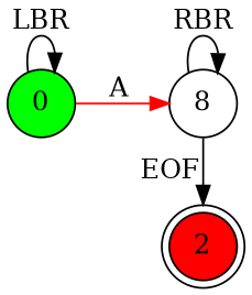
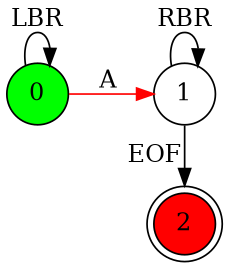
  digraph {
    rankdir=LR
    node [shape=circle style=filled]
    2 [fillcolor=red shape=doublecircle]
-   1 [label=8 style=""]
+   1 [style=""]
    0 [fillcolor=green]
    subgraph sub_1 {
      rank=same
      2
      1
    }
    subgraph sub_2 {
      rank=max
      2
    }
    1 -> 2 [label="EOF   "]
    1 -> 1 [label=RBR]
    0 -> 1 [color=red label=A]
    0 -> 0 [label=LBR]
  }
